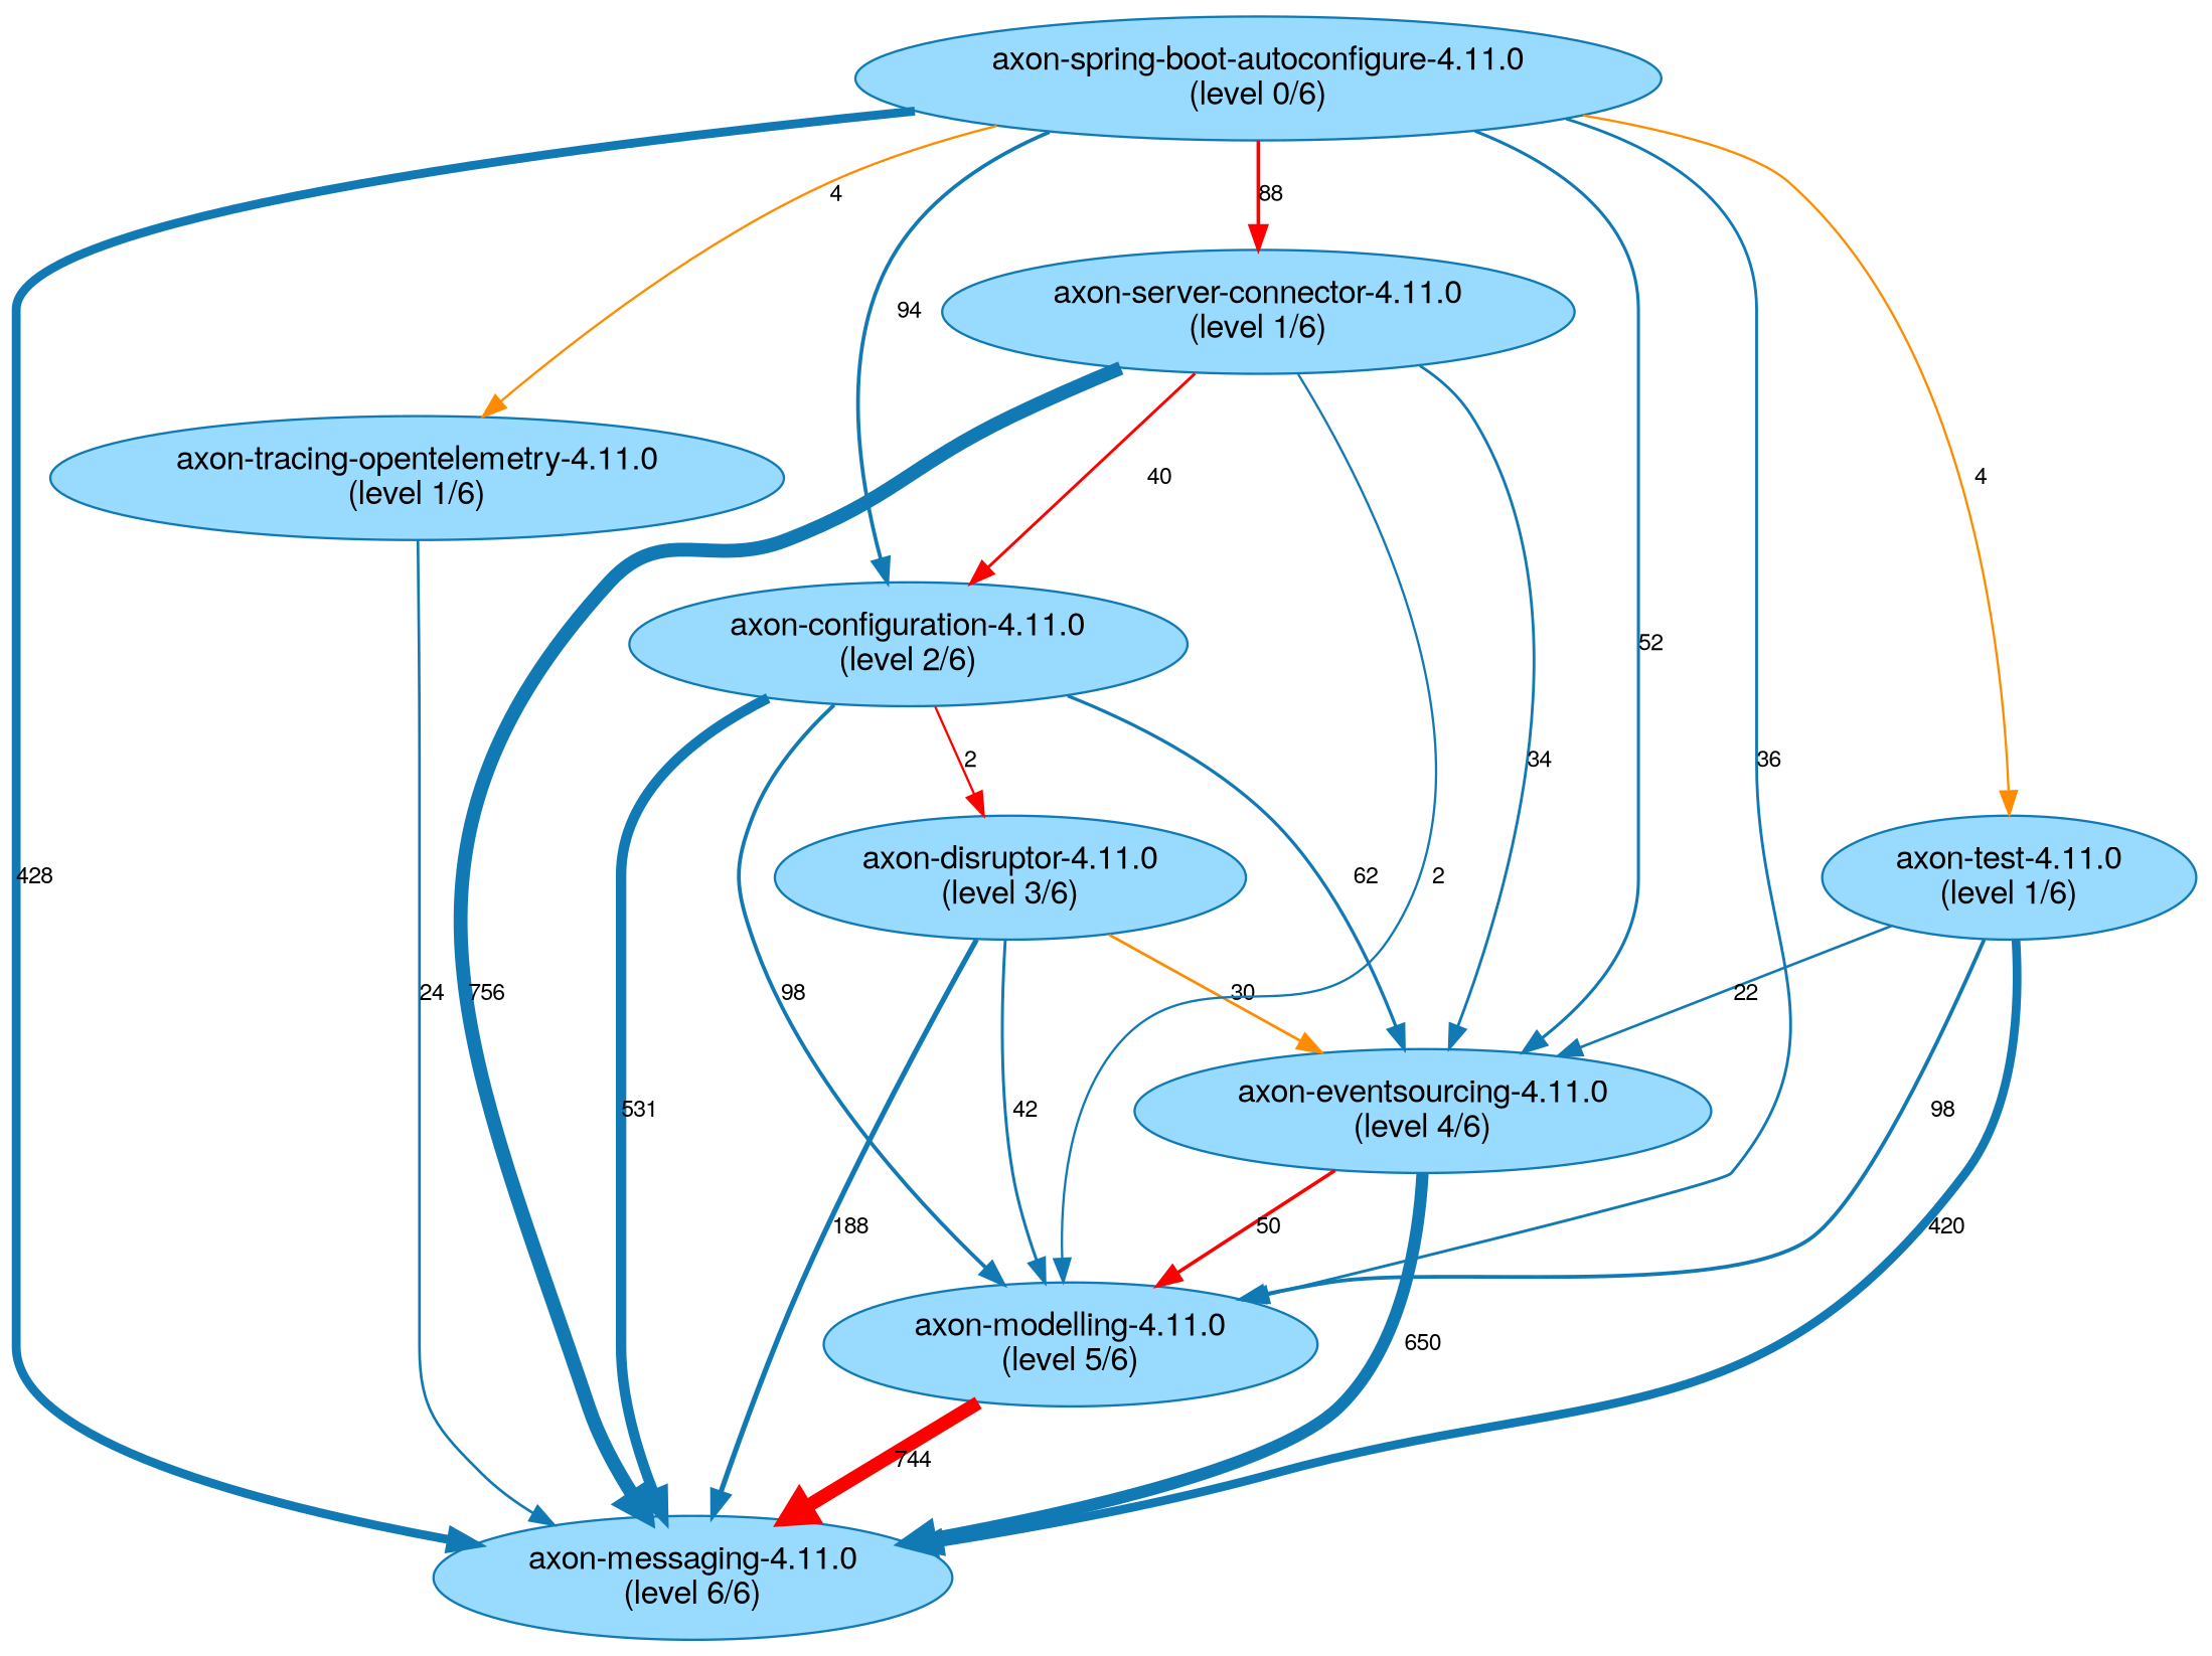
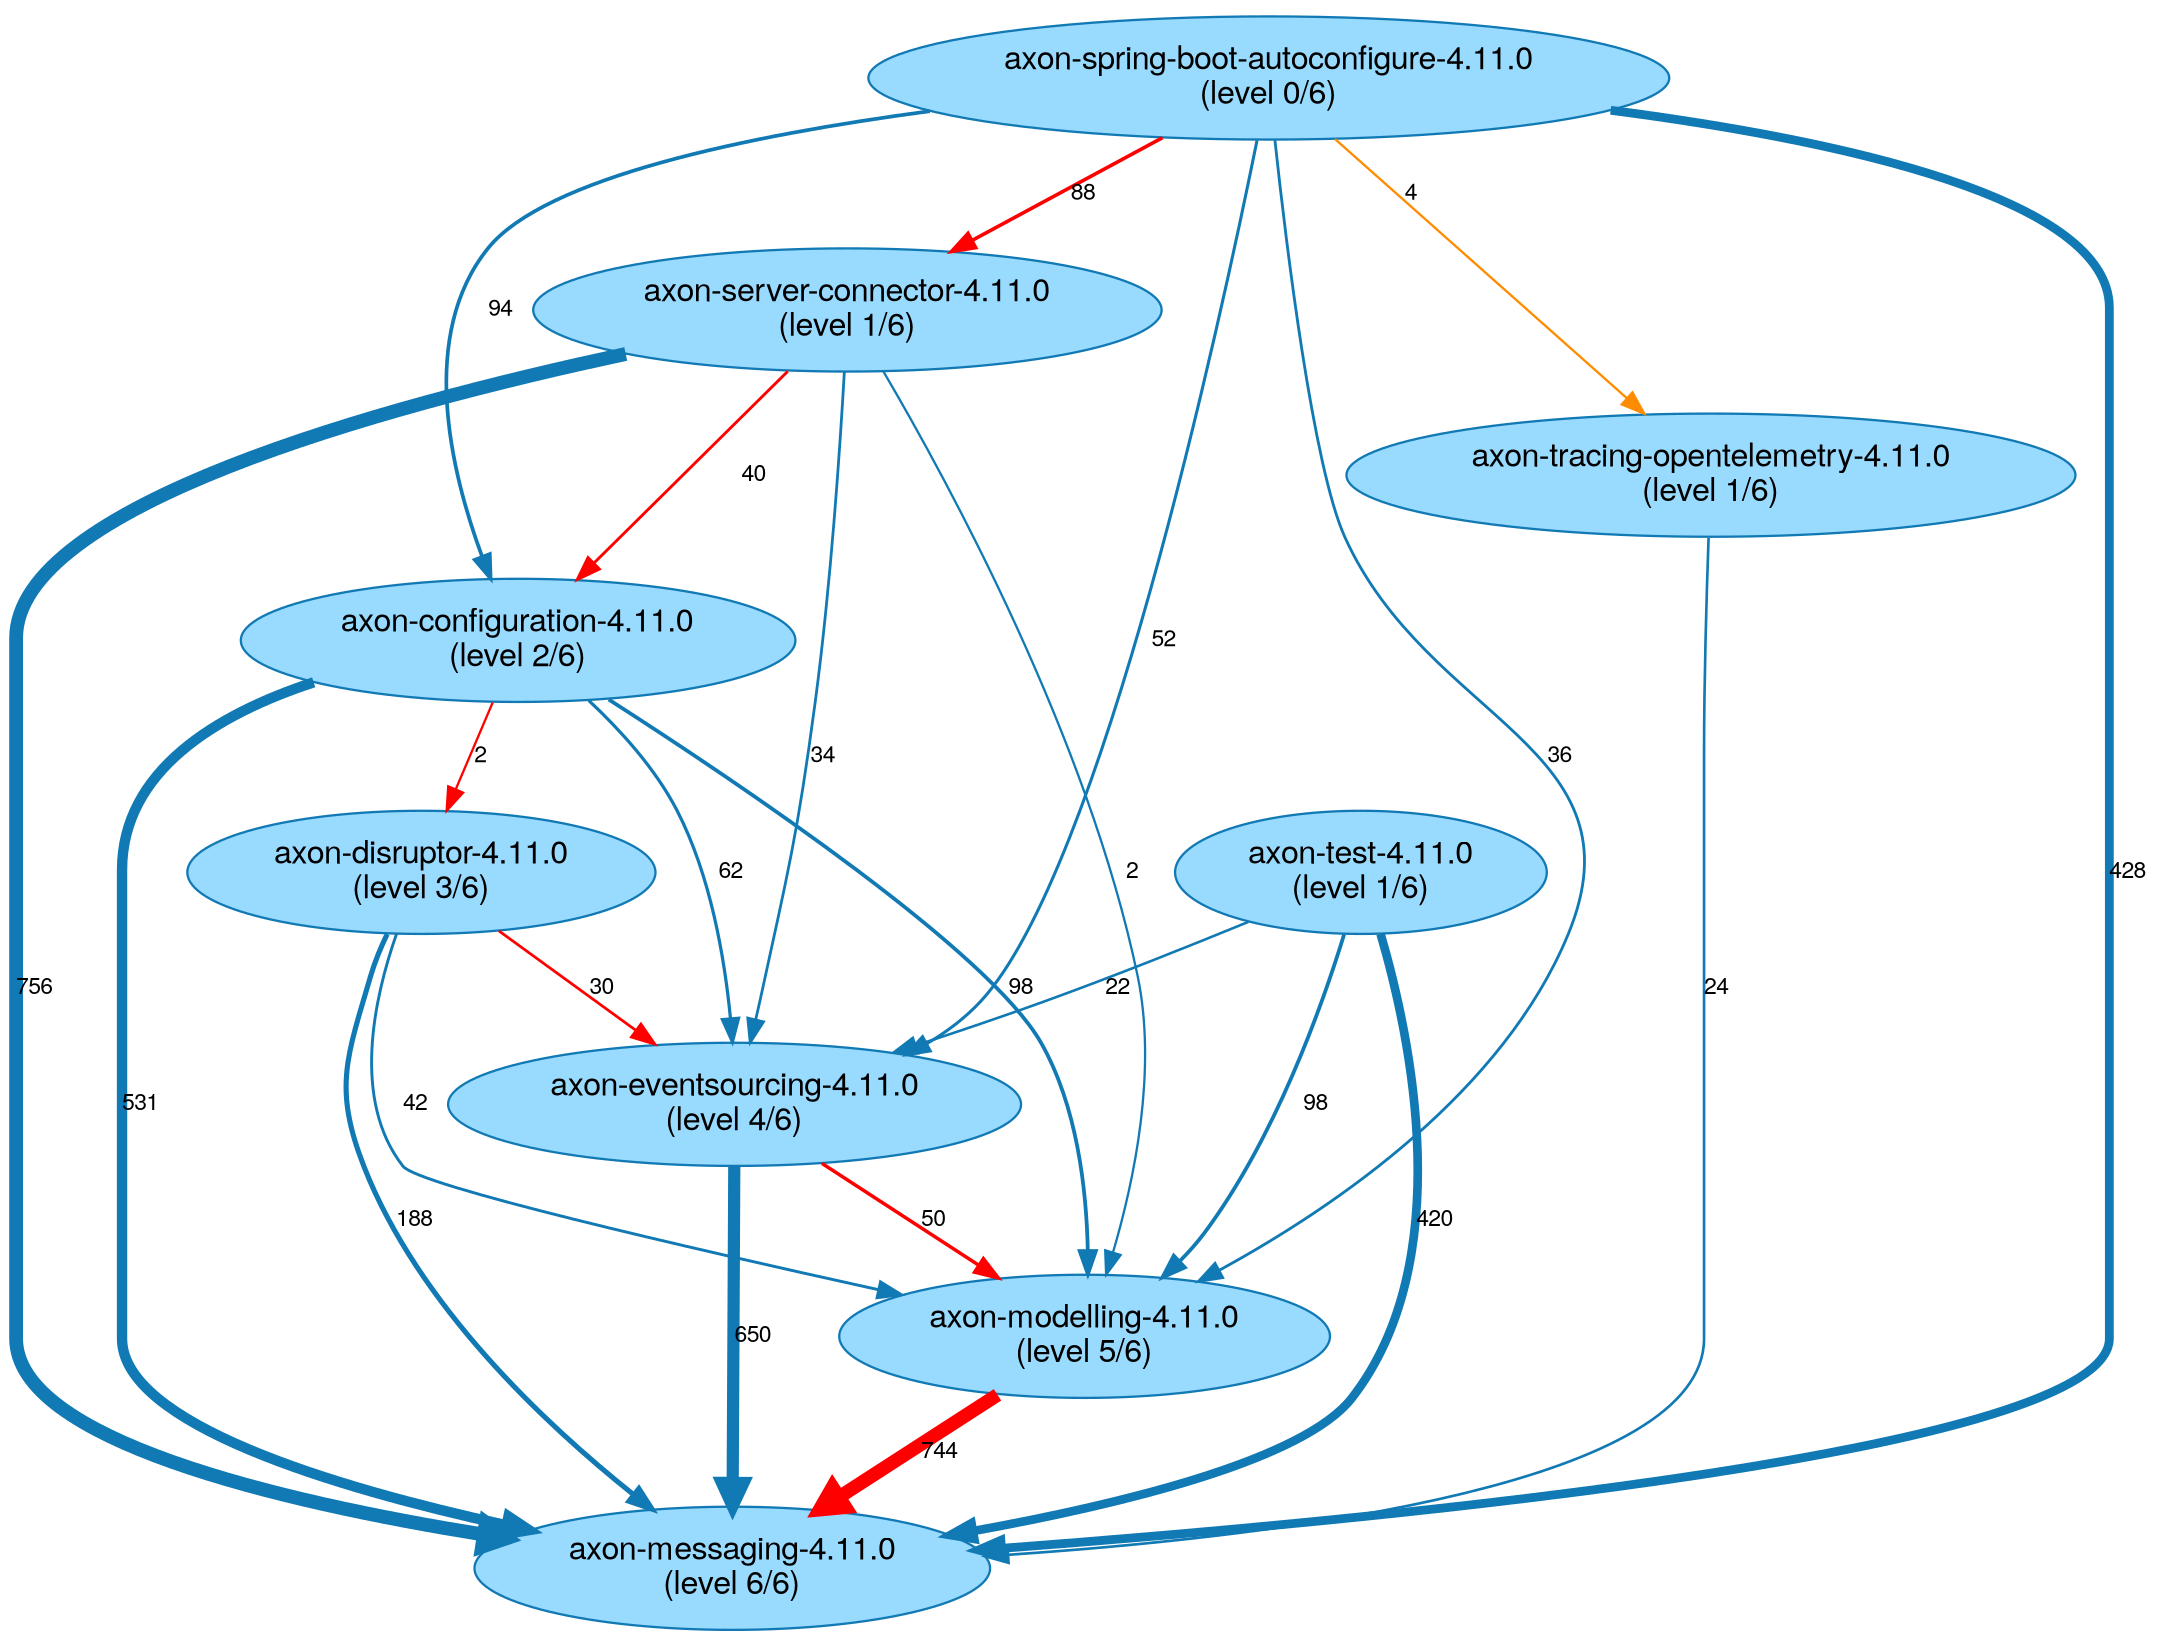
  strict digraph {
    fontname="Helvetica,Arial,sans-serif"
    node [color="0.560 0.900 0.700" fillcolor="0.560 0.400 0.999" fontname="Helvetica,Arial,sans-serif" style=filled]
    edge [color="0.560 0.900 0.700" fontname="Helvetica,Arial,sans-serif" fontsize=10 penwidth=1.0]
    "axon-disruptor-4.11.0\n(level 3/6)"
    "axon-messaging-4.11.0\n(level 6/6)"
    "axon-modelling-4.11.0\n(level 5/6)"
    "axon-eventsourcing-4.11.0\n(level 4/6)"
    "axon-tracing-opentelemetry-4.11.0\n(level 1/6)"
    "axon-server-connector-4.11.0\n(level 1/6)"
    "axon-configuration-4.11.0\n(level 2/6)"
    "axon-spring-boot-autoconfigure-4.11.0\n(level 0/6)"
    "axon-test-4.11.0\n(level 1/6)"
    "axon-disruptor-4.11.0\n(level 3/6)" -> "axon-messaging-4.11.0\n(level 6/6)" [label=188 penwidth=2.23]
    "axon-disruptor-4.11.0\n(level 3/6)" -> "axon-modelling-4.11.0\n(level 5/6)" [label=42 penwidth=1.27]
-   "axon-disruptor-4.11.0\n(level 3/6)" -> "axon-eventsourcing-4.11.0\n(level 4/6)" [color=darkorange label=30 penwidth=1.19]
+   "axon-disruptor-4.11.0\n(level 3/6)" -> "axon-eventsourcing-4.11.0\n(level 4/6)" [color=red label=30 penwidth=1.19]
    "axon-modelling-4.11.0\n(level 5/6)" -> "axon-messaging-4.11.0\n(level 6/6)" [color=red label=744 penwidth=5.92]
    "axon-eventsourcing-4.11.0\n(level 4/6)" -> "axon-messaging-4.11.0\n(level 6/6)" [label=650 penwidth=5.3]
    "axon-eventsourcing-4.11.0\n(level 4/6)" -> "axon-modelling-4.11.0\n(level 5/6)" [color=red label=50 penwidth=1.52]
    "axon-tracing-opentelemetry-4.11.0\n(level 1/6)" -> "axon-messaging-4.11.0\n(level 6/6)" [label=24 penwidth=1.15]
    "axon-server-connector-4.11.0\n(level 1/6)" -> "axon-messaging-4.11.0\n(level 6/6)" [label=756 penwidth=6.0]
    "axon-server-connector-4.11.0\n(level 1/6)" -> "axon-modelling-4.11.0\n(level 5/6)" [label=2]
    "axon-server-connector-4.11.0\n(level 1/6)" -> "axon-eventsourcing-4.11.0\n(level 4/6)" [label=34 penwidth=1.21]
    "axon-server-connector-4.11.0\n(level 1/6)" -> "axon-configuration-4.11.0\n(level 2/6)" [color=red label=40 penwidth=1.25]
    "axon-configuration-4.11.0\n(level 2/6)" -> "axon-disruptor-4.11.0\n(level 3/6)" [color=red label=2]
    "axon-configuration-4.11.0\n(level 2/6)" -> "axon-messaging-4.11.0\n(level 6/6)" [label=531 penwidth=4.5]
    "axon-configuration-4.11.0\n(level 2/6)" -> "axon-modelling-4.11.0\n(level 5/6)" [label=98 penwidth=1.64]
    "axon-configuration-4.11.0\n(level 2/6)" -> "axon-eventsourcing-4.11.0\n(level 4/6)" [label=62 penwidth=1.4]
    "axon-spring-boot-autoconfigure-4.11.0\n(level 0/6)" -> "axon-messaging-4.11.0\n(level 6/6)" [label=428 penwidth=3.82]
    "axon-spring-boot-autoconfigure-4.11.0\n(level 0/6)" -> "axon-modelling-4.11.0\n(level 5/6)" [label=36 penwidth=1.23]
    "axon-spring-boot-autoconfigure-4.11.0\n(level 0/6)" -> "axon-eventsourcing-4.11.0\n(level 4/6)" [label=52 penwidth=1.33]
    "axon-spring-boot-autoconfigure-4.11.0\n(level 0/6)" -> "axon-tracing-opentelemetry-4.11.0\n(level 1/6)" [color=darkorange label=4 penwidth=1.01]
    "axon-spring-boot-autoconfigure-4.11.0\n(level 0/6)" -> "axon-server-connector-4.11.0\n(level 1/6)" [color=red label=88 penwidth=1.57]
    "axon-spring-boot-autoconfigure-4.11.0\n(level 0/6)" -> "axon-configuration-4.11.0\n(level 2/6)" [label=94 penwidth=1.61]
-   "axon-spring-boot-autoconfigure-4.11.0\n(level 0/6)" -> "axon-test-4.11.0\n(level 1/6)" [color=darkorange label=4 penwidth=1.01]
    "axon-test-4.11.0\n(level 1/6)" -> "axon-messaging-4.11.0\n(level 6/6)" [label=420 penwidth=3.77]
    "axon-test-4.11.0\n(level 1/6)" -> "axon-modelling-4.11.0\n(level 5/6)" [label=98 penwidth=1.64]
    "axon-test-4.11.0\n(level 1/6)" -> "axon-eventsourcing-4.11.0\n(level 4/6)" [label=22 penwidth=1.13]
  }
